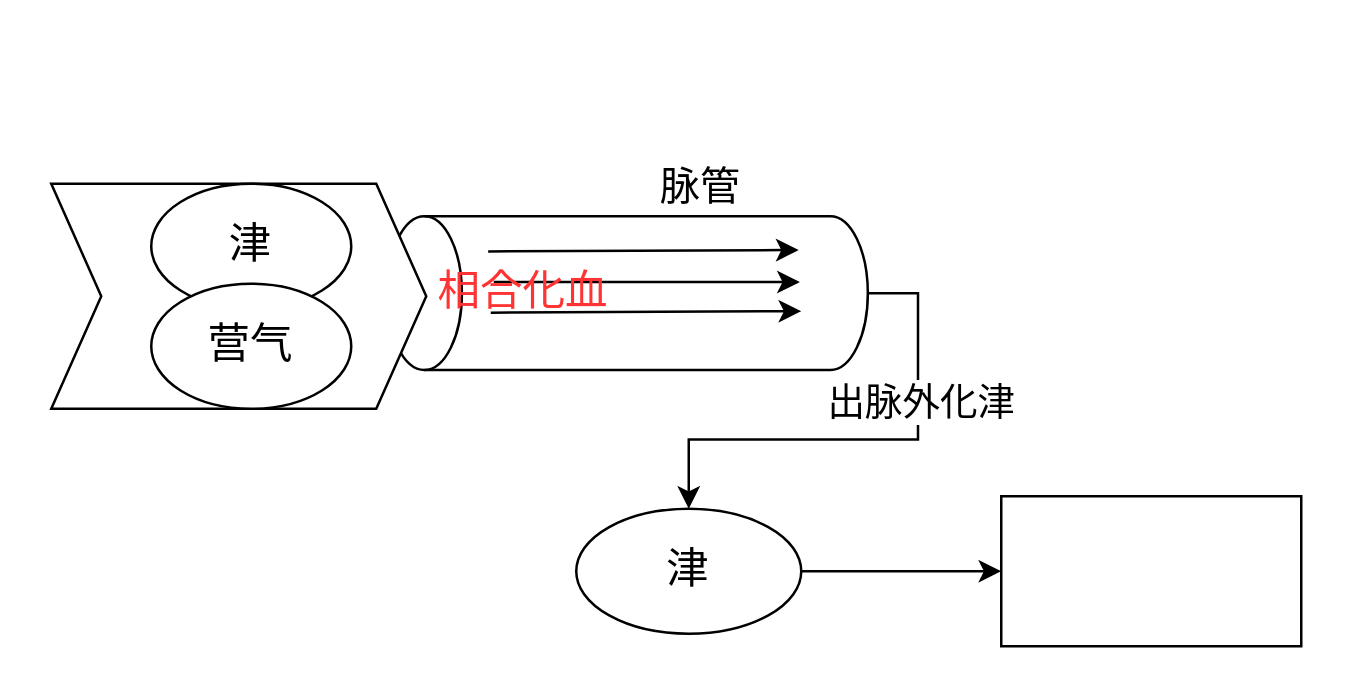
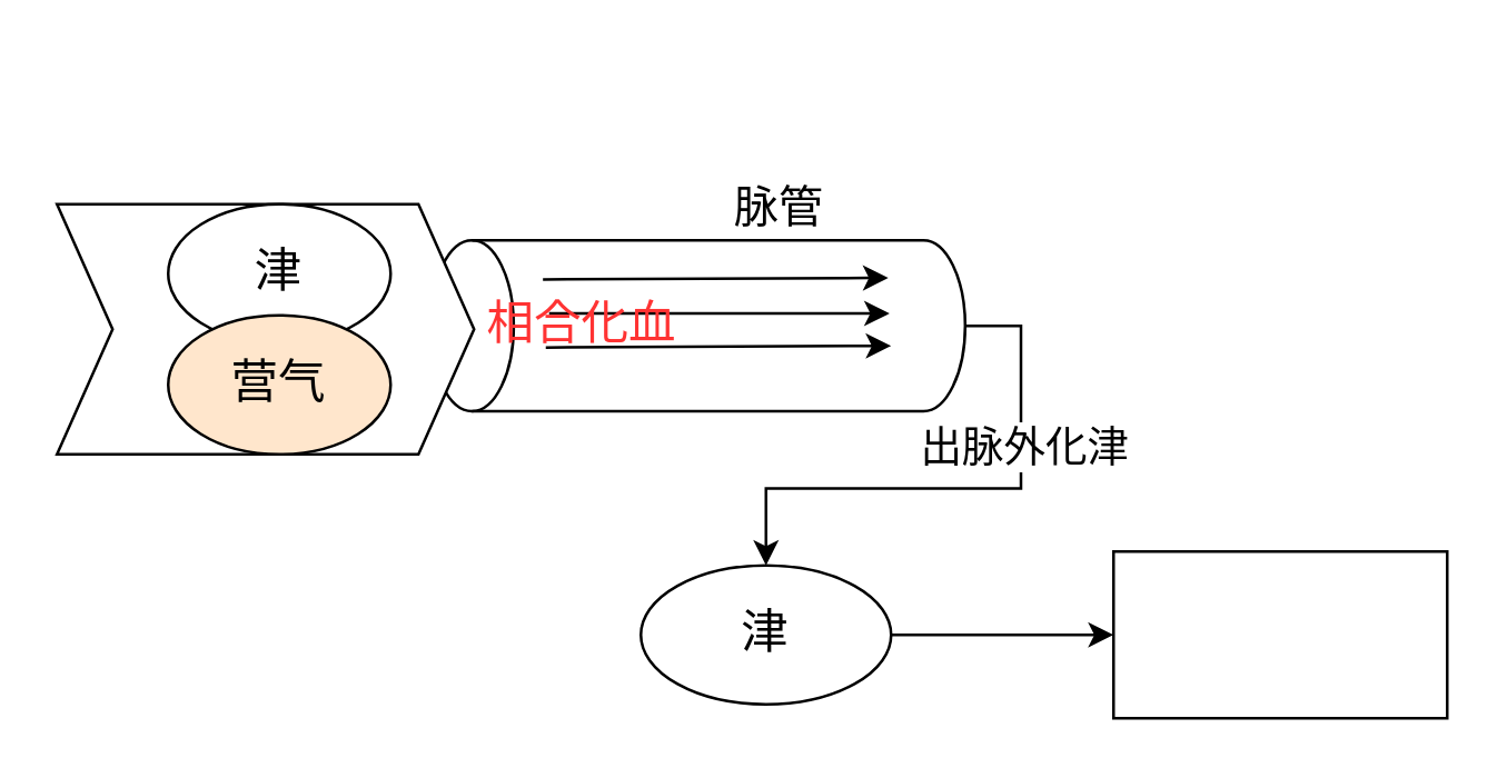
  <mxCell id="0" />
  <mxCell id="1" parent="0" />
  <mxCell id="2" value="" style="shape=cylinder3;whiteSpace=wrap;html=1;boundedLbl=1;backgroundOutline=1;size=15;rotation=-90;" vertex="1" parent="1"><mxGeometry x="219.69" y="20.57" width="61.5" height="192.37" as="geometry" /></mxCell>
  <mxCell id="3" value="" style="shape=step;perimeter=stepPerimeter;whiteSpace=wrap;html=1;fixedSize=1;" vertex="1" parent="1"><mxGeometry x="20" y="73" width="150" height="90" as="geometry" /></mxCell>
  <mxCell id="4" value="津" style="ellipse;whiteSpace=wrap;html=1;fontSize=17;" vertex="1" parent="1"><mxGeometry x="60" y="73" width="80" height="50" as="geometry" /></mxCell>
  <mxCell id="5" style="edgeStyle=orthogonalEdgeStyle;rounded=0;orthogonalLoop=1;jettySize=auto;html=1;exitX=0.5;exitY=1;exitDx=0;exitDy=0;exitPerimeter=0;entryX=0.5;entryY=0;entryDx=0;entryDy=0;" edge="1" parent="1" source="2" target="10"><mxGeometry relative="1" as="geometry"><mxPoint x="420" y="63" as="targetPoint" /></mxGeometry></mxCell>
  <mxCell id="6" value="&lt;font style=&quot;font-size: 15px;&quot;&gt;出脉外化津&lt;/font&gt;" style="edgeLabel;html=1;align=center;verticalAlign=middle;resizable=0;points=[];" vertex="1" connectable="0" parent="5"><mxGeometry x="-0.361" y="1" relative="1" as="geometry"><mxPoint as="offset" /></mxGeometry></mxCell>
  <mxCell id="7" value="脉管" style="text;html=1;strokeColor=none;fillColor=none;align=center;verticalAlign=middle;whiteSpace=wrap;rounded=0;fontSize=16;" vertex="1" parent="1"><mxGeometry x="250" y="59" width="60" height="30" as="geometry" /></mxCell>
- <mxCell id="8" value="营气" style="ellipse;whiteSpace=wrap;html=1;fontSize=17;" vertex="1" parent="1"><mxGeometry x="60" y="113" width="80" height="50" as="geometry" /></mxCell>
+ <mxCell id="8" value="营气" style="ellipse;whiteSpace=wrap;html=1;fontSize=17;fillColor=#ffe6cc;" vertex="1" parent="1"><mxGeometry x="60" y="113" width="80" height="50" as="geometry" /></mxCell>
  <mxCell id="9" style="edgeStyle=orthogonalEdgeStyle;rounded=0;orthogonalLoop=1;jettySize=auto;html=1;exitX=1;exitY=0.5;exitDx=0;exitDy=0;entryX=0;entryY=0.5;entryDx=0;entryDy=0;" edge="1" parent="1" source="10" target="11"><mxGeometry relative="1" as="geometry" /></mxCell>
  <mxCell id="10" value="津" style="ellipse;whiteSpace=wrap;html=1;fontSize=17;" vertex="1" parent="1"><mxGeometry x="230" y="203" width="90" height="50" as="geometry" /></mxCell>
  <mxCell id="11" value="" style="rounded=0;whiteSpace=wrap;html=1;" vertex="1" parent="1"><mxGeometry x="400" y="198" width="120" height="60" as="geometry" /></mxCell>
  <mxCell id="12" value="" style="endArrow=classic;html=1;rounded=0;" edge="1" parent="1"><mxGeometry width="50" height="50" relative="1" as="geometry"><mxPoint x="194.771" y="100.083" as="sourcePoint" /><mxPoint x="318.966" y="99.5" as="targetPoint" /></mxGeometry></mxCell>
  <mxCell id="13" value="" style="endArrow=classic;html=1;rounded=0;" edge="1" parent="1"><mxGeometry width="50" height="50" relative="1" as="geometry"><mxPoint x="196.997" y="112.316" as="sourcePoint" /><mxPoint x="319.443" y="112.316" as="targetPoint" /></mxGeometry></mxCell>
  <mxCell id="14" value="" style="endArrow=classic;html=1;rounded=0;" edge="1" parent="1"><mxGeometry width="50" height="50" relative="1" as="geometry"><mxPoint x="195.804" y="124.55" as="sourcePoint" /><mxPoint x="320" y="123.967" as="targetPoint" /></mxGeometry></mxCell>
  <mxCell id="15" value="相合化血" style="text;html=1;strokeColor=none;fillColor=none;align=center;verticalAlign=middle;whiteSpace=wrap;rounded=0;fontSize=17;fontColor=#FF3333;" vertex="1" parent="1"><mxGeometry x="150" y="105.37" width="118.073" height="22.772" as="geometry" /></mxCell>
